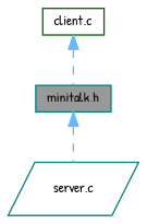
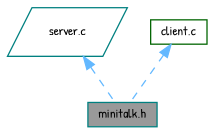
  digraph {
    fontname="Patrick Hand"
    node [color=teal fillcolor=white fontname="Patrick Hand" fontsize=10 shape=box style=filled]
    edge [color=steelblue1 dir=back fontname="Patrick Hand" fontsize=10 labelfontname=Helvetica labelfontsize=10 style=dashed]
    n1 [fillcolor=grey60 fontcolor=black height=0.2 label="minitalk.h" width=0.4]
    n2 [height=0.2 label="server.c" shape=parallelogram width=0.4]
    n3 [color=darkgreen height=0.2 label="client.c" width=0.4]
-   n1 -> n2
+   n2 -> n1
    n3 -> n1
  }
